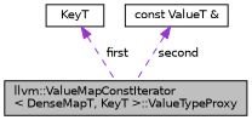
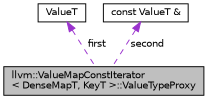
  digraph {
    node [color=black fontname=Helvetica fontsize=10 shape=box]
    edge [color=darkorchid3 dir=back fontname=Helvetica fontsize=10 labelfontname=Helvetica labelfontsize=10 style=dashed]
    n1 [fillcolor=grey75 fontcolor=black height=0.2 label="llvm::ValueMapConstIterator\l\< DenseMapT, KeyT \>::ValueTypeProxy" style=filled width=0.4]
-   n2 [height=0.2 label=KeyT width=0.4]
+   n2 [height=0.2 label=ValueT width=0.4]
    n3 [height=0.2 label="const ValueT &" width=0.4]
    n2 -> n1 [label=" first"]
    n3 -> n1 [label=" second"]
  }
